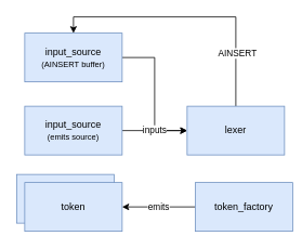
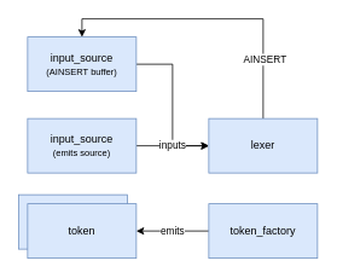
  <mxCell id="0" />
  <mxCell id="1" parent="0" />
  <mxCell id="2" value="token" style="rounded=0;whiteSpace=wrap;html=1;flipV=0;flipH=1;direction=east;verticalAlign=middle;fillColor=#dae8fc;strokeColor=#6c8ebf;" parent="1" vertex="1"><mxGeometry x="20" y="214" width="120" height="60" as="geometry" /></mxCell>
  <mxCell id="3" value="token" style="rounded=0;whiteSpace=wrap;html=1;flipV=0;flipH=1;direction=east;verticalAlign=middle;fillColor=#dae8fc;strokeColor=#6c8ebf;" parent="1" vertex="1"><mxGeometry x="30" y="224" width="120" height="60" as="geometry" /></mxCell>
  <mxCell id="4" value="&lt;div&gt;emits&lt;/div&gt;" style="edgeStyle=orthogonalEdgeStyle;rounded=0;orthogonalLoop=1;jettySize=auto;html=1;" parent="1" source="5" target="3" edge="1"><mxGeometry relative="1" as="geometry" /></mxCell>
- <mxCell id="5" value="token_factory" style="rounded=0;whiteSpace=wrap;html=1;flipV=0;flipH=1;direction=east;verticalAlign=middle;fillColor=#dae8fc;strokeColor=#6c8ebf;" parent="1" vertex="1"><mxGeometry x="240" y="224" width="120" height="60" as="geometry" /></mxCell>
+ <mxCell id="5" value="token_factory" style="rounded=0;whiteSpace=wrap;html=1;flipV=0;flipH=1;direction=east;verticalAlign=middle;fillColor=#dae8fc;strokeColor=#6c8ebf;" parent="1" vertex="1"><mxGeometry x="230" y="224" width="120" height="60" as="geometry" /></mxCell>
  <mxCell id="6" value="" style="edgeStyle=orthogonalEdgeStyle;rounded=0;orthogonalLoop=1;jettySize=auto;html=1;entryX=0;entryY=0.5;entryDx=0;entryDy=0;" edge="1" parent="1" source="7" target="12"><mxGeometry relative="1" as="geometry"><mxPoint x="230" y="70" as="targetPoint" /></mxGeometry></mxCell>
  <mxCell id="7" value="&lt;div&gt;input_source&lt;/div&gt;&lt;div&gt;&lt;font style=&quot;font-size: 10px&quot;&gt;(AINSERT buffer)&lt;/font&gt;&lt;br&gt;&lt;/div&gt;" style="rounded=0;whiteSpace=wrap;html=1;fillColor=#dae8fc;strokeColor=#6c8ebf;" parent="1" vertex="1"><mxGeometry x="30" y="40" width="120" height="60" as="geometry" /></mxCell>
  <mxCell id="8" value="&lt;div&gt;inputs&lt;/div&gt;" style="edgeStyle=orthogonalEdgeStyle;rounded=0;orthogonalLoop=1;jettySize=auto;html=1;" parent="1" source="9" target="12" edge="1"><mxGeometry relative="1" as="geometry" /></mxCell>
  <mxCell id="9" value="&lt;div&gt;input_source&lt;/div&gt;&lt;div&gt;&lt;font style=&quot;font-size: 10px&quot;&gt;(emits source)&lt;/font&gt;&lt;/div&gt;" style="rounded=0;whiteSpace=wrap;html=1;fillColor=#dae8fc;strokeColor=#6c8ebf;" parent="1" vertex="1"><mxGeometry x="30" y="130" width="120" height="60" as="geometry" /></mxCell>
  <mxCell id="10" value="" style="edgeStyle=orthogonalEdgeStyle;rounded=0;orthogonalLoop=1;jettySize=auto;html=1;entryX=0.5;entryY=0;entryDx=0;entryDy=0;" edge="1" parent="1" source="12" target="7"><mxGeometry relative="1" as="geometry"><mxPoint x="290" y="50" as="targetPoint" /><Array as="points"><mxPoint x="290" y="20" /><mxPoint x="90" y="20" /></Array></mxGeometry></mxCell>
  <mxCell id="11" value="&lt;div&gt;AINSERT&lt;/div&gt;" style="edgeLabel;html=1;align=center;verticalAlign=middle;resizable=0;points=[];" vertex="1" connectable="0" parent="10"><mxGeometry x="-0.6" y="-1" relative="1" as="geometry"><mxPoint as="offset" /></mxGeometry></mxCell>
  <mxCell id="12" value="&lt;div&gt;lexer&lt;/div&gt;" style="rounded=0;whiteSpace=wrap;html=1;fillColor=#dae8fc;strokeColor=#6c8ebf;" parent="1" vertex="1"><mxGeometry x="230" y="130" width="120" height="60" as="geometry" /></mxCell>
